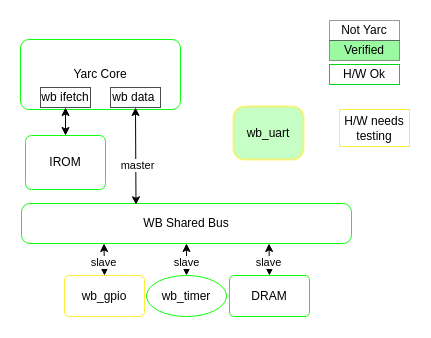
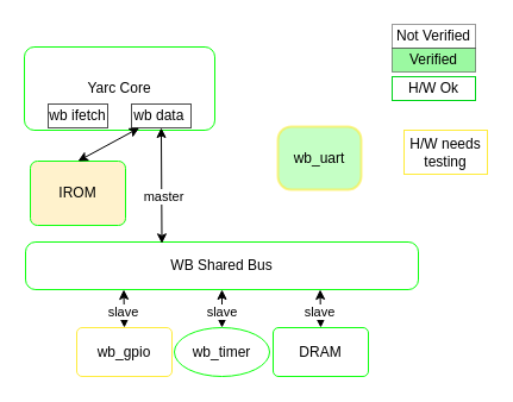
  <mxCell id="0" />
  <mxCell id="1" parent="0" />
  <mxCell id="2" value="Yarc Core" style="rounded=1;whiteSpace=wrap;html=1;arcSize=12;fillColor=none;strokeColor=#0DFF0D;" parent="1" vertex="1"><mxGeometry x="20" y="39" width="160" height="70" as="geometry" /></mxCell>
  <mxCell id="3" value="WB Shared Bus" style="rounded=1;whiteSpace=wrap;html=1;arcSize=21;fillColor=none;strokeColor=#0DFF0D;" parent="1" vertex="1"><mxGeometry x="21" y="203" width="330" height="40" as="geometry" /></mxCell>
  <mxCell id="4" value="&lt;font color=&quot;#000000&quot;&gt;wb ifetch&lt;/font&gt;" style="rounded=0;whiteSpace=wrap;html=1;fillColor=none;strokeColor=default;gradientColor=none;opacity=70;" parent="1" vertex="1"><mxGeometry x="40" y="87" width="50" height="20" as="geometry" /></mxCell>
  <mxCell id="5" value="&lt;font color=&quot;#000000&quot;&gt;wb data&amp;nbsp;&lt;/font&gt;" style="rounded=0;whiteSpace=wrap;html=1;fillColor=none;strokeColor=default;gradientColor=none;opacity=70;" parent="1" vertex="1"><mxGeometry x="110" y="87" width="50" height="20" as="geometry" /></mxCell>
- <mxCell id="6" value="IROM" style="rounded=1;whiteSpace=wrap;html=1;arcSize=11;strokeColor=#0DFF0D;" parent="1" vertex="1"><mxGeometry x="25" y="135" width="80" height="54" as="geometry" /></mxCell>
- <mxCell id="7" value="" style="endArrow=classic;startArrow=classic;html=1;rounded=0;entryX=0.5;entryY=1;entryDx=0;entryDy=0;exitX=0.5;exitY=0;exitDx=0;exitDy=0;" parent="1" source="6" target="4" edge="1"><mxGeometry width="50" height="50" relative="1" as="geometry"><mxPoint x="110" y="169" as="sourcePoint" /><mxPoint x="160" y="119" as="targetPoint" /></mxGeometry></mxCell>
+ <mxCell id="6" value="IROM" style="rounded=1;whiteSpace=wrap;html=1;arcSize=11;strokeColor=#0DFF0D;fillColor=#fff2cc;" parent="1" vertex="1"><mxGeometry x="25" y="135" width="80" height="54" as="geometry" /></mxCell>
+ <mxCell id="7" value="" style="endArrow=classic;startArrow=classic;html=1;rounded=0;exitX=0.5;exitY=0;exitDx=0;exitDy=0;" parent="1" source="6" target="5" edge="1"><mxGeometry width="50" height="50" relative="1" as="geometry"><mxPoint x="110" y="169" as="sourcePoint" /><mxPoint x="160" y="119" as="targetPoint" /></mxGeometry></mxCell>
  <mxCell id="8" value="" style="endArrow=classic;startArrow=classic;html=1;rounded=0;entryX=0.5;entryY=1;entryDx=0;entryDy=0;exitX=0.347;exitY=0.032;exitDx=0;exitDy=0;exitPerimeter=0;" parent="1" source="3" target="5" edge="1"><mxGeometry width="50" height="50" relative="1" as="geometry"><mxPoint x="134.71" y="168" as="sourcePoint" /><mxPoint x="134.71" y="142" as="targetPoint" /></mxGeometry></mxCell>
  <mxCell id="9" value="master" style="edgeLabel;html=1;align=center;verticalAlign=middle;resizable=0;points=[];" parent="8" vertex="1" connectable="0"><mxGeometry x="-0.184" y="-1" relative="1" as="geometry"><mxPoint as="offset" /></mxGeometry></mxCell>
  <mxCell id="10" value="wb_uart" style="rounded=1;whiteSpace=wrap;html=1;arcSize=21;fillColor=#9eff9e;opacity=60;strokeWidth=2;strokeColor=#FFEC3D;" parent="1" vertex="1"><mxGeometry x="233" y="106" width="70" height="53" as="geometry" /></mxCell>
  <mxCell id="11" value="DRAM" style="rounded=1;whiteSpace=wrap;html=1;arcSize=11;fillColor=none;strokeColor=#0DFF0D;" parent="1" vertex="1"><mxGeometry x="229" y="275" width="80" height="41" as="geometry" /></mxCell>
  <mxCell id="12" value="wb_timer" style="ellipse;whiteSpace=wrap;html=1;arcSize=11;fillColor=none;strokeColor=#0DFF0D;" parent="1" vertex="1"><mxGeometry x="146" y="275" width="80" height="41" as="geometry" /></mxCell>
  <mxCell id="13" value="wb_gpio" style="rounded=1;whiteSpace=wrap;html=1;arcSize=11;fillColor=none;strokeColor=#FFEC3D;" parent="1" vertex="1"><mxGeometry x="64" y="275" width="80" height="41" as="geometry" /></mxCell>
  <mxCell id="14" value="" style="endArrow=classic;startArrow=classic;html=1;rounded=0;exitX=0.75;exitY=1;exitDx=0;exitDy=0;entryX=0.5;entryY=0;entryDx=0;entryDy=0;" parent="1" source="3" target="11" edge="1"><mxGeometry width="50" height="50" relative="1" as="geometry"><mxPoint x="340" y="266" as="sourcePoint" /><mxPoint x="341" y="307" as="targetPoint" /></mxGeometry></mxCell>
  <mxCell id="15" value="slave" style="edgeLabel;html=1;align=center;verticalAlign=middle;resizable=0;points=[];" parent="14" vertex="1" connectable="0"><mxGeometry x="0.149" y="-1" relative="1" as="geometry"><mxPoint as="offset" /></mxGeometry></mxCell>
  <mxCell id="16" value="" style="endArrow=classic;startArrow=classic;html=1;rounded=0;exitX=0.5;exitY=1;exitDx=0;exitDy=0;entryX=0.5;entryY=0;entryDx=0;entryDy=0;" parent="1" source="3" target="12" edge="1"><mxGeometry width="50" height="50" relative="1" as="geometry"><mxPoint x="200" y="257" as="sourcePoint" /><mxPoint x="200" y="285" as="targetPoint" /></mxGeometry></mxCell>
  <mxCell id="17" value="slave" style="edgeLabel;html=1;align=center;verticalAlign=middle;resizable=0;points=[];" parent="16" vertex="1" connectable="0"><mxGeometry x="0.149" y="-1" relative="1" as="geometry"><mxPoint as="offset" /></mxGeometry></mxCell>
  <mxCell id="18" value="" style="endArrow=classic;startArrow=classic;html=1;rounded=0;exitX=0.25;exitY=1;exitDx=0;exitDy=0;entryX=0.5;entryY=0;entryDx=0;entryDy=0;" parent="1" source="3" target="13" edge="1"><mxGeometry width="50" height="50" relative="1" as="geometry"><mxPoint x="99.76" y="247" as="sourcePoint" /><mxPoint x="99.76" y="275" as="targetPoint" /></mxGeometry></mxCell>
  <mxCell id="19" value="slave" style="edgeLabel;html=1;align=center;verticalAlign=middle;resizable=0;points=[];" parent="18" vertex="1" connectable="0"><mxGeometry x="0.149" y="-1" relative="1" as="geometry"><mxPoint as="offset" /></mxGeometry></mxCell>
  <mxCell id="20" value="Verified" style="rounded=0;whiteSpace=wrap;html=1;fillColor=#06ef16;opacity=40;" parent="1" vertex="1"><mxGeometry x="329" y="40" width="70" height="20" as="geometry" /></mxCell>
- <mxCell id="21" value="Not Yarc" style="rounded=0;whiteSpace=wrap;html=1;opacity=40;" parent="1" vertex="1"><mxGeometry x="329" y="20" width="70" height="20" as="geometry" /></mxCell>
+ <mxCell id="21" value="Not Verified" style="rounded=0;whiteSpace=wrap;html=1;opacity=40;" parent="1" vertex="1"><mxGeometry x="329" y="20" width="70" height="20" as="geometry" /></mxCell>
  <mxCell id="22" value="H/W Ok" style="rounded=0;whiteSpace=wrap;html=1;fillColor=none;strokeColor=#02d41b;" parent="1" vertex="1"><mxGeometry x="329" y="64" width="70" height="20" as="geometry" /></mxCell>
  <mxCell id="23" value="H/W needs testing" style="rounded=0;whiteSpace=wrap;html=1;fillColor=none;strokeColor=#FFEC3D;" parent="1" vertex="1"><mxGeometry x="339" y="109" width="70" height="37" as="geometry" /></mxCell>
